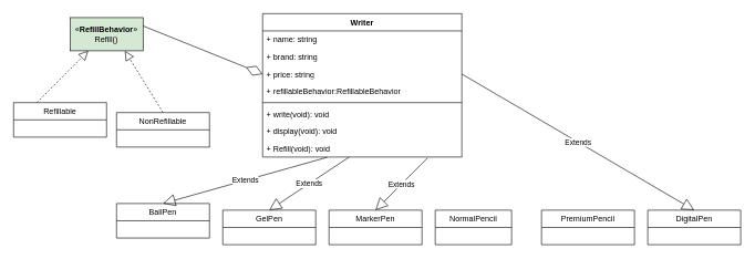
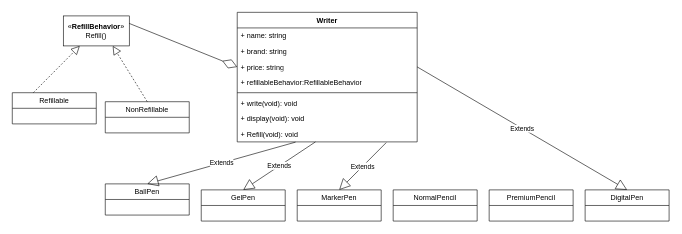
  <mxCell id="0" />
  <mxCell id="1" parent="0" />
  <mxCell id="2" value="Writer" style="swimlane;fontStyle=1;align=center;verticalAlign=top;childLayout=stackLayout;horizontal=1;startSize=26;horizontalStack=0;resizeParent=1;resizeParentMax=0;resizeLast=0;collapsible=1;marginBottom=0;whiteSpace=wrap;html=1;" vertex="1" parent="1"><mxGeometry x="395" y="20" width="300" height="216" as="geometry" /></mxCell>
  <mxCell id="3" value="+ name: string" style="text;strokeColor=none;fillColor=none;align=left;verticalAlign=top;spacingLeft=4;spacingRight=4;overflow=hidden;rotatable=0;points=[[0,0.5],[1,0.5]];portConstraint=eastwest;whiteSpace=wrap;html=1;" vertex="1" parent="2"><mxGeometry y="26" width="300" height="26" as="geometry" /></mxCell>
  <mxCell id="4" value="+ brand: string" style="text;strokeColor=none;fillColor=none;align=left;verticalAlign=top;spacingLeft=4;spacingRight=4;overflow=hidden;rotatable=0;points=[[0,0.5],[1,0.5]];portConstraint=eastwest;whiteSpace=wrap;html=1;" vertex="1" parent="2"><mxGeometry y="52" width="300" height="26" as="geometry" /></mxCell>
  <mxCell id="5" value="+ price: string" style="text;strokeColor=none;fillColor=none;align=left;verticalAlign=top;spacingLeft=4;spacingRight=4;overflow=hidden;rotatable=0;points=[[0,0.5],[1,0.5]];portConstraint=eastwest;whiteSpace=wrap;html=1;" vertex="1" parent="2"><mxGeometry y="78" width="300" height="26" as="geometry" /></mxCell>
  <mxCell id="6" value="+ refillableBehavior:RefillableBehavior" style="text;strokeColor=none;fillColor=none;align=left;verticalAlign=top;spacingLeft=4;spacingRight=4;overflow=hidden;rotatable=0;points=[[0,0.5],[1,0.5]];portConstraint=eastwest;whiteSpace=wrap;html=1;" vertex="1" parent="2"><mxGeometry y="104" width="300" height="26" as="geometry" /></mxCell>
  <mxCell id="7" value="" style="line;strokeWidth=1;fillColor=none;align=left;verticalAlign=middle;spacingTop=-1;spacingLeft=3;spacingRight=3;rotatable=0;labelPosition=right;points=[];portConstraint=eastwest;strokeColor=inherit;" vertex="1" parent="2"><mxGeometry y="130" width="300" height="8" as="geometry" /></mxCell>
  <mxCell id="8" value="+ write(void): void" style="text;strokeColor=none;fillColor=none;align=left;verticalAlign=top;spacingLeft=4;spacingRight=4;overflow=hidden;rotatable=0;points=[[0,0.5],[1,0.5]];portConstraint=eastwest;whiteSpace=wrap;html=1;" vertex="1" parent="2"><mxGeometry y="138" width="300" height="26" as="geometry" /></mxCell>
  <mxCell id="9" value="+ display(void): void" style="text;strokeColor=none;fillColor=none;align=left;verticalAlign=top;spacingLeft=4;spacingRight=4;overflow=hidden;rotatable=0;points=[[0,0.5],[1,0.5]];portConstraint=eastwest;whiteSpace=wrap;html=1;" vertex="1" parent="2"><mxGeometry y="164" width="300" height="26" as="geometry" /></mxCell>
  <mxCell id="10" value="+ Refill(void): void" style="text;strokeColor=none;fillColor=none;align=left;verticalAlign=top;spacingLeft=4;spacingRight=4;overflow=hidden;rotatable=0;points=[[0,0.5],[1,0.5]];portConstraint=eastwest;whiteSpace=wrap;html=1;" vertex="1" parent="2"><mxGeometry y="190" width="300" height="26" as="geometry" /></mxCell>
  <mxCell id="11" value="Extends" style="endArrow=block;endSize=16;endFill=0;html=1;rounded=0;exitX=0.324;exitY=1.015;exitDx=0;exitDy=0;exitPerimeter=0;entryX=0.5;entryY=0;entryDx=0;entryDy=0;" edge="1" parent="1" source="10" target="12"><mxGeometry width="160" relative="1" as="geometry"><mxPoint x="575" y="486" as="sourcePoint" /><mxPoint x="425" y="576" as="targetPoint" /></mxGeometry></mxCell>
  <mxCell id="12" value="BallPen" style="swimlane;fontStyle=0;childLayout=stackLayout;horizontal=1;startSize=26;fillColor=none;horizontalStack=0;resizeParent=1;resizeParentMax=0;resizeLast=0;collapsible=1;marginBottom=0;whiteSpace=wrap;html=1;" vertex="1" parent="1"><mxGeometry x="175" y="306" width="140" height="52" as="geometry" /></mxCell>
  <mxCell id="13" value="GelPen" style="swimlane;fontStyle=0;childLayout=stackLayout;horizontal=1;startSize=26;fillColor=none;horizontalStack=0;resizeParent=1;resizeParentMax=0;resizeLast=0;collapsible=1;marginBottom=0;whiteSpace=wrap;html=1;" vertex="1" parent="1"><mxGeometry y="316" width="140" height="52" as="geometry" x="335" /></mxCell>
  <mxCell id="14" value="MarkerPen" style="swimlane;fontStyle=0;childLayout=stackLayout;horizontal=1;startSize=26;fillColor=none;horizontalStack=0;resizeParent=1;resizeParentMax=0;resizeLast=0;collapsible=1;marginBottom=0;whiteSpace=wrap;html=1;" vertex="1" parent="1"><mxGeometry x="495" y="316" width="140" height="52" as="geometry" /></mxCell>
  <mxCell id="15" value="Extends" style="endArrow=block;endSize=16;endFill=0;html=1;rounded=0;entryX=0.5;entryY=0;entryDx=0;entryDy=0;" edge="1" parent="1" source="10" target="13"><mxGeometry width="160" relative="1" as="geometry"><mxPoint x="597" y="456" as="sourcePoint" /><mxPoint x="435" y="586" as="targetPoint" /></mxGeometry></mxCell>
  <mxCell id="16" value="Extends" style="endArrow=block;endSize=16;endFill=0;html=1;rounded=0;entryX=0.5;entryY=0;entryDx=0;entryDy=0;exitX=0.828;exitY=1.046;exitDx=0;exitDy=0;exitPerimeter=0;" edge="1" parent="1" source="10" target="14"><mxGeometry width="160" relative="1" as="geometry"><mxPoint x="614" y="462" as="sourcePoint" /><mxPoint x="605" y="586" as="targetPoint" /></mxGeometry></mxCell>
- <mxCell id="17" value="NormalPencil" style="swimlane;fontStyle=0;childLayout=stackLayout;horizontal=1;startSize=26;fillColor=none;horizontalStack=0;resizeParent=1;resizeParentMax=0;resizeLast=0;collapsible=1;marginBottom=0;whiteSpace=wrap;html=1;" vertex="1" parent="1"><mxGeometry x="655" y="316" width="115" height="52" as="geometry" /></mxCell>
+ <mxCell id="17" value="NormalPencil" style="swimlane;fontStyle=0;childLayout=stackLayout;horizontal=1;startSize=26;fillColor=none;horizontalStack=0;resizeParent=1;resizeParentMax=0;resizeLast=0;collapsible=1;marginBottom=0;whiteSpace=wrap;html=1;" vertex="1" parent="1"><mxGeometry x="655" y="316" width="140" height="52" as="geometry" /></mxCell>
  <mxCell id="18" value="PremiumPencil" style="swimlane;fontStyle=0;childLayout=stackLayout;horizontal=1;startSize=26;fillColor=none;horizontalStack=0;resizeParent=1;resizeParentMax=0;resizeLast=0;collapsible=1;marginBottom=0;whiteSpace=wrap;html=1;" vertex="1" parent="1"><mxGeometry x="815" y="316" width="140" height="52" as="geometry" /></mxCell>
- <mxCell id="19" value="«&lt;b style=&quot;border-color: var(--border-color);&quot;&gt;RefillBehavior&lt;/b&gt;»&lt;br&gt;Refill()" style="html=1;whiteSpace=wrap;fillColor=#d5e8d4;" vertex="1" parent="1"><mxGeometry x="105" y="26" width="110" height="50" as="geometry" /></mxCell>
+ <mxCell id="19" value="«&lt;b style=&quot;border-color: var(--border-color);&quot;&gt;RefillBehavior&lt;/b&gt;»&lt;br&gt;Refill()" style="html=1;whiteSpace=wrap;" vertex="1" parent="1"><mxGeometry x="105" y="26" width="110" height="50" as="geometry" /></mxCell>
  <mxCell id="20" value="Refillable" style="swimlane;fontStyle=0;childLayout=stackLayout;horizontal=1;startSize=26;fillColor=none;horizontalStack=0;resizeParent=1;resizeParentMax=0;resizeLast=0;collapsible=1;marginBottom=0;whiteSpace=wrap;html=1;" vertex="1" parent="1"><mxGeometry x="20" y="154" width="140" height="52" as="geometry" /></mxCell>
  <mxCell id="21" value="NonRefillable" style="swimlane;fontStyle=0;childLayout=stackLayout;horizontal=1;startSize=26;fillColor=none;horizontalStack=0;resizeParent=1;resizeParentMax=0;resizeLast=0;collapsible=1;marginBottom=0;whiteSpace=wrap;html=1;" vertex="1" parent="1"><mxGeometry x="175" y="169" width="140" height="52" as="geometry" /></mxCell>
  <mxCell id="22" value="" style="endArrow=block;dashed=1;endFill=0;endSize=12;html=1;rounded=0;entryX=0.25;entryY=1;entryDx=0;entryDy=0;exitX=0.25;exitY=0;exitDx=0;exitDy=0;" edge="1" parent="1" source="20" target="19"><mxGeometry width="160" relative="1" as="geometry"><mxPoint x="25" y="366" as="sourcePoint" /><mxPoint x="185" y="366" as="targetPoint" /></mxGeometry></mxCell>
  <mxCell id="23" value="" style="endArrow=block;dashed=1;endFill=0;endSize=12;html=1;rounded=0;entryX=0.75;entryY=1;entryDx=0;entryDy=0;exitX=0.5;exitY=0;exitDx=0;exitDy=0;" edge="1" parent="1" source="21" target="19"><mxGeometry width="160" relative="1" as="geometry"><mxPoint x="155" y="396" as="sourcePoint" /><mxPoint x="248" y="296" as="targetPoint" /></mxGeometry></mxCell>
  <mxCell id="24" value="" style="endArrow=diamondThin;endFill=0;endSize=24;html=1;rounded=0;entryX=0;entryY=0.5;entryDx=0;entryDy=0;exitX=1;exitY=0.25;exitDx=0;exitDy=0;" edge="1" parent="1" source="19" target="5"><mxGeometry width="160" relative="1" as="geometry"><mxPoint x="305" y="286" as="sourcePoint" /><mxPoint x="445" y="286" as="targetPoint" /></mxGeometry></mxCell>
  <mxCell id="25" value="DigitalPen" style="swimlane;fontStyle=0;childLayout=stackLayout;horizontal=1;startSize=26;fillColor=none;horizontalStack=0;resizeParent=1;resizeParentMax=0;resizeLast=0;collapsible=1;marginBottom=0;whiteSpace=wrap;html=1;" vertex="1" parent="1"><mxGeometry x="975" y="316" width="140" height="52" as="geometry" /></mxCell>
  <mxCell id="26" value="Extends" style="endArrow=block;endSize=16;endFill=0;html=1;rounded=0;entryX=0.5;entryY=0;entryDx=0;entryDy=0;exitX=1;exitY=0.5;exitDx=0;exitDy=0;" edge="1" parent="1" source="5" target="25"><mxGeometry width="160" relative="1" as="geometry"><mxPoint x="705" y="96" as="sourcePoint" /><mxPoint x="920" y="236" as="targetPoint" /></mxGeometry></mxCell>
